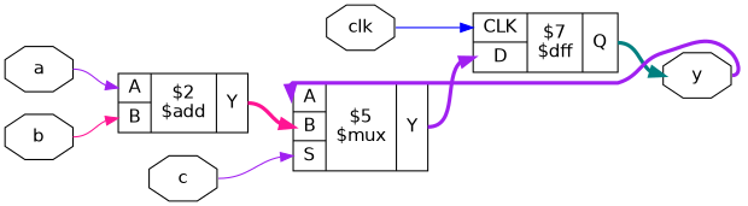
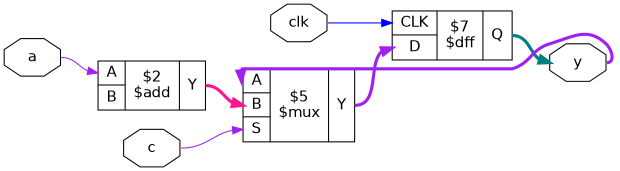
  digraph {
    rankdir=LR
    remincross=true
    fontname="DejaVu Sans"
    node [color=black fontcolor=black shape=octagon fontname="DejaVu Sans"]
    edge [color=purple headport="p8:w" tailport=e fontname="DejaVu Sans"]
    n1 [label=a]
    n2 [label="{{<p8> A|<p9> B}|$2\n$add|{<p10> Y}}" shape=record color="" fontcolor=""]
-   n3 [label=b]
    n4 [label=c]
    n5 [label="{{<p8> A|<p9> B|<p16> S}|$5\n$mux|{<p10> Y}}" shape=record color="" fontcolor=""]
    n6 [label=clk]
    n7 [label="{{<p12> CLK|<p13> D}|$7\n$dff|{<p14> Q}}" shape=record color="" fontcolor=""]
    n8 [label=y]
    n1 -> n2
    n2 -> n5 [color=deeppink headport="p9:w" style="setlinewidth(3)" tailport="p10:e"]
-   n3 -> n2 [color=deeppink headport="p9:w"]
    n4 -> n5 [headport="p16:w"]
    n5 -> n7 [headport="p13:w" style="setlinewidth(3)" tailport="p10:e"]
    n6 -> n7 [color=blue headport="p12:w"]
    n7 -> n8 [color=teal headport=w style="setlinewidth(3)" tailport="p14:e"]
    n8 -> n5 [style="setlinewidth(3)"]
  }
